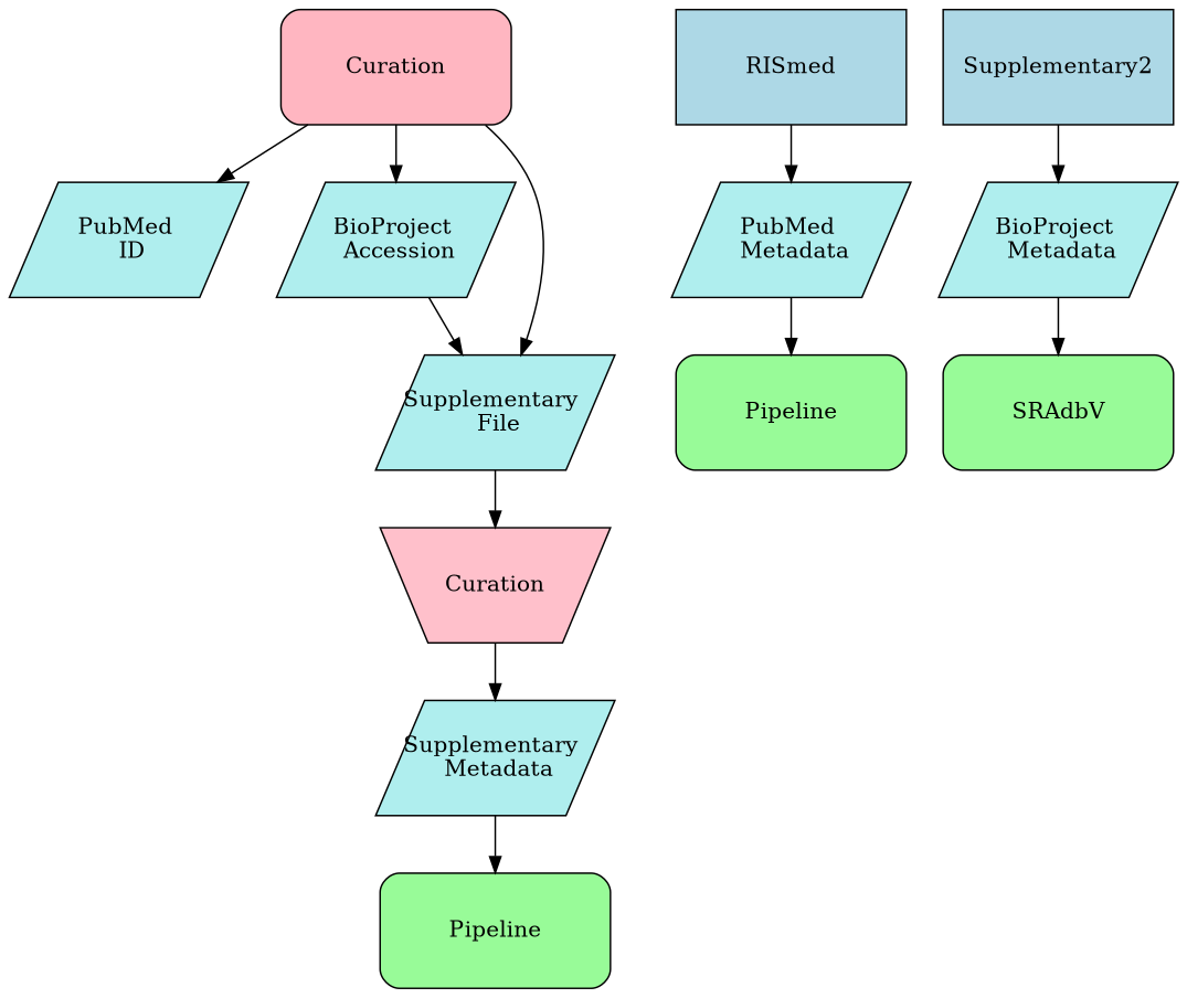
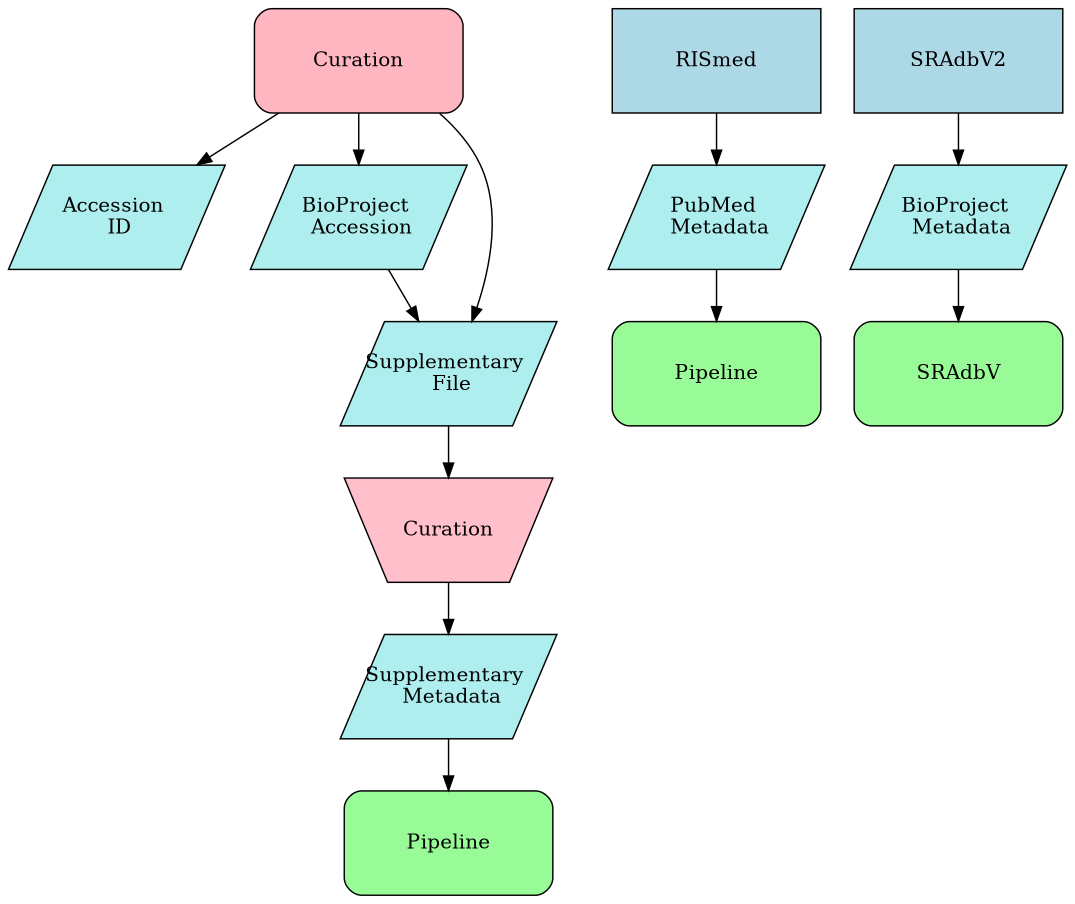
  digraph {
    node [fillcolor=paleturquoise fixedsize=true shape=parallelogram style=filled]
-   n1 [height=1 label="PubMed \n ID" width=2]
+   n1 [height=1 label="Accession \n ID" width=2]
    n2 [fillcolor=lightblue height=1 label=RISmed shape=rectangle width=2]
    n3 [height=1 label="PubMed \n Metadata" width=2]
    n4 [height=1 label="BioProject \n Accession" width=2]
    n5 [height=1 label="Supplementary \n File" width=2]
-   n6 [fillcolor=lightblue height=1 label=Supplementary2 shape=rectangle width=2]
+   n6 [fillcolor=lightblue height=1 label=SRAdbV2 shape=rectangle width=2]
    n7 [height=1 label="BioProject \n Metadata" width=2]
    n8 [fillcolor=pink height=1 label=Curation shape=invtrapezium width=2]
    n9 [height=1 label="Supplementary \n Metadata" width=2]
    n10 [fillcolor=palegreen height=1 label=Pipeline shape=rectangle style="filled,rounded" width=2]
    n11 [fillcolor=palegreen height=1 label=SRAdbV shape=rectangle style="filled,rounded" width=2]
    n12 [fillcolor=palegreen height=1 label=Pipeline shape=rectangle style="filled,rounded" width=2]
    n13 [fillcolor=lightpink height=1 label=Curation shape=rectangle style="filled,rounded" width=2]
    n2 -> n3
    n3 -> n10
    n4 -> n5
    n5 -> n8
    n6 -> n7
    n7 -> n11
    n8 -> n9
    n9 -> n12
    n13 -> n1
    n13 -> n4
    n13 -> n5
  }
